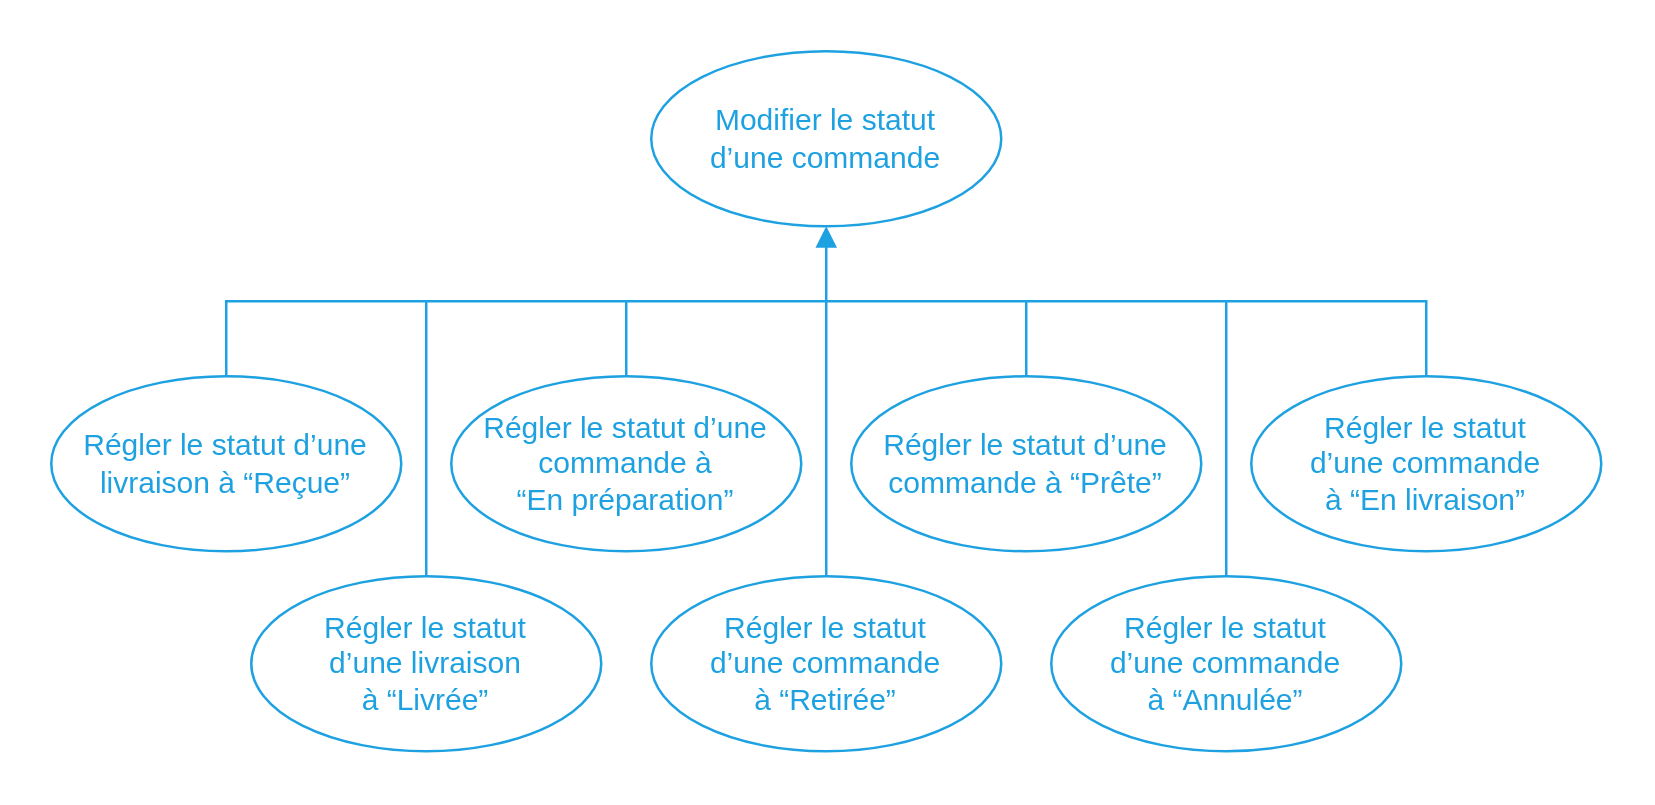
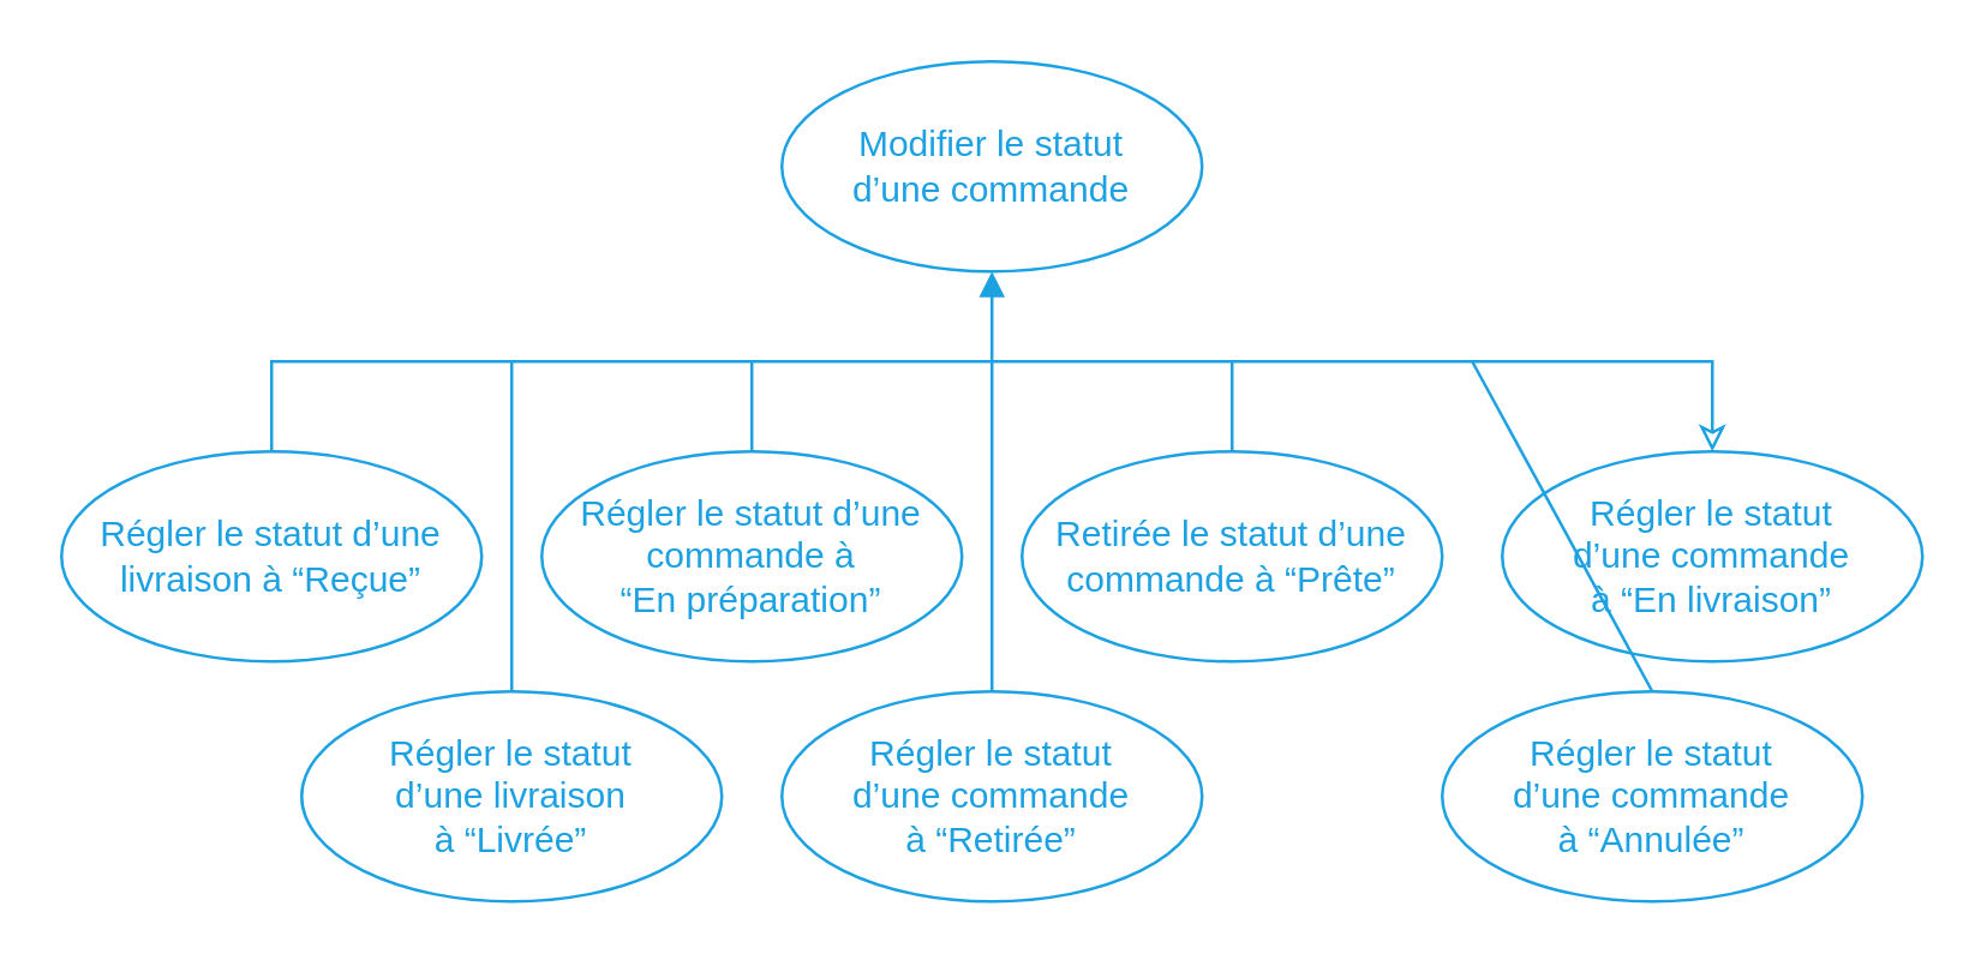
  <mxCell id="0" />
  <mxCell id="1" parent="0" />
  <mxCell id="2" value="&lt;font color=&quot;#1da1e1&quot;&gt;Modifier le statut &lt;br&gt;d’une commande&lt;/font&gt;" style="ellipse;whiteSpace=wrap;html=1;fillColor=none;strokeColor=#1DA1E1;" parent="1" vertex="1"><mxGeometry x="260" y="20" width="140" height="70" as="geometry" /></mxCell>
- <mxCell id="3" style="edgeStyle=orthogonalEdgeStyle;rounded=0;orthogonalLoop=1;jettySize=auto;html=1;exitX=0.5;exitY=0;exitDx=0;exitDy=0;entryX=0.5;entryY=0;entryDx=0;entryDy=0;strokeColor=#1DA1E1;endArrow=none;endFill=0;" parent="1" source="4" target="8" edge="1"><mxGeometry relative="1" as="geometry"><Array as="points"><mxPoint x="90" y="120" /><mxPoint x="570" y="120" /></Array></mxGeometry></mxCell>
+ <mxCell id="3" style="edgeStyle=orthogonalEdgeStyle;rounded=0;orthogonalLoop=1;jettySize=auto;html=1;exitX=0.5;exitY=0;exitDx=0;exitDy=0;entryX=0.5;entryY=0;entryDx=0;entryDy=0;strokeColor=#1DA1E1;endArrow=classic;endFill=0;" parent="1" source="4" target="8" edge="1"><mxGeometry relative="1" as="geometry"><Array as="points"><mxPoint x="90" y="120" /><mxPoint x="570" y="120" /></Array></mxGeometry></mxCell>
  <mxCell id="4" value="&lt;font color=&quot;#1da1e1&quot;&gt;Régler le statut d’une livraison à “Reçue”&lt;/font&gt;" style="ellipse;whiteSpace=wrap;html=1;fillColor=none;strokeColor=#1DA1E1;" parent="1" vertex="1"><mxGeometry x="20" y="150" width="140" height="70" as="geometry" /></mxCell>
  <mxCell id="5" style="edgeStyle=orthogonalEdgeStyle;rounded=0;orthogonalLoop=1;jettySize=auto;html=1;exitX=0.5;exitY=0;exitDx=0;exitDy=0;endArrow=none;endFill=0;strokeColor=#1DA1E1;" parent="1" source="6" edge="1"><mxGeometry relative="1" as="geometry"><mxPoint x="250" y="120" as="targetPoint" /></mxGeometry></mxCell>
  <mxCell id="6" value="&lt;font color=&quot;#1da1e1&quot;&gt;Régler le statut d’une commande à &lt;br&gt;“En préparation”&lt;/font&gt;" style="ellipse;whiteSpace=wrap;html=1;fillColor=none;strokeColor=#1DA1E1;" parent="1" vertex="1"><mxGeometry x="180" y="150" width="140" height="70" as="geometry" /></mxCell>
- <mxCell id="7" value="&lt;font color=&quot;#1da1e1&quot;&gt;Régler le statut d’une commande à “Prête”&lt;/font&gt;" style="ellipse;whiteSpace=wrap;html=1;fillColor=none;strokeColor=#1DA1E1;" parent="1" vertex="1"><mxGeometry x="340" y="150" width="140" height="70" as="geometry" /></mxCell>
+ <mxCell id="7" value="&lt;font color=&quot;#1da1e1&quot;&gt;Retirée le statut d’une commande à “Prête”&lt;/font&gt;" style="ellipse;whiteSpace=wrap;html=1;fillColor=none;strokeColor=#1DA1E1;" parent="1" vertex="1"><mxGeometry x="340" y="150" width="140" height="70" as="geometry" /></mxCell>
  <mxCell id="8" value="&lt;font color=&quot;#1da1e1&quot;&gt;Régler le statut &lt;br&gt;d’une commande &lt;br&gt;à “En livraison”&lt;/font&gt;" style="ellipse;whiteSpace=wrap;html=1;fillColor=none;strokeColor=#1DA1E1;" parent="1" vertex="1"><mxGeometry x="500" y="150" width="140" height="70" as="geometry" /></mxCell>
  <mxCell id="9" value="&lt;font color=&quot;#1da1e1&quot;&gt;Régler le statut &lt;br&gt;d’une livraison &lt;br&gt;à “Livrée”&lt;/font&gt;" style="ellipse;whiteSpace=wrap;html=1;fillColor=none;strokeColor=#1DA1E1;" parent="1" vertex="1"><mxGeometry x="100" y="230" width="140" height="70" as="geometry" /></mxCell>
  <mxCell id="10" value="&lt;font color=&quot;#1da1e1&quot;&gt;Régler le statut &lt;br&gt;d’une commande &lt;br&gt;à “Retirée”&lt;/font&gt;" style="ellipse;whiteSpace=wrap;html=1;fillColor=none;strokeColor=#1DA1E1;" parent="1" vertex="1"><mxGeometry x="260" y="230" width="140" height="70" as="geometry" /></mxCell>
- <mxCell id="11" value="&lt;font color=&quot;#1da1e1&quot;&gt;Régler le statut &lt;br&gt;d’une commande &lt;br&gt;à “Annulée”&lt;/font&gt;" style="ellipse;whiteSpace=wrap;html=1;fillColor=none;strokeColor=#1DA1E1;" parent="1" vertex="1"><mxGeometry x="420" y="230" width="140" height="70" as="geometry" /></mxCell>
+ <mxCell id="11" value="&lt;font color=&quot;#1da1e1&quot;&gt;Régler le statut &lt;br&gt;d’une commande &lt;br&gt;à “Annulée”&lt;/font&gt;" style="ellipse;whiteSpace=wrap;html=1;fillColor=none;strokeColor=#1DA1E1;" parent="1" vertex="1"><mxGeometry x="480" y="230" width="140" height="70" as="geometry" /></mxCell>
  <mxCell id="12" style="rounded=0;orthogonalLoop=1;jettySize=auto;html=1;exitX=0.5;exitY=0;exitDx=0;exitDy=0;endArrow=none;endFill=0;strokeColor=#1DA1E1;" parent="1" source="9" edge="1"><mxGeometry relative="1" as="geometry"><mxPoint x="170" y="120" as="targetPoint" /><mxPoint x="260" y="160" as="sourcePoint" /></mxGeometry></mxCell>
  <mxCell id="13" style="rounded=0;orthogonalLoop=1;jettySize=auto;html=1;exitX=0.5;exitY=0;exitDx=0;exitDy=0;endArrow=none;endFill=0;strokeColor=#1DA1E1;" parent="1" source="11" edge="1"><mxGeometry relative="1" as="geometry"><mxPoint x="490" y="120" as="targetPoint" /><mxPoint x="340" y="240" as="sourcePoint" /></mxGeometry></mxCell>
  <mxCell id="14" style="rounded=0;orthogonalLoop=1;jettySize=auto;html=1;endArrow=block;endFill=1;strokeColor=#1DA1E1;exitX=0.5;exitY=0;exitDx=0;exitDy=0;" parent="1" source="10" edge="1"><mxGeometry relative="1" as="geometry"><mxPoint x="330" y="90" as="targetPoint" /><mxPoint x="330" y="150" as="sourcePoint" /></mxGeometry></mxCell>
  <mxCell id="15" style="edgeStyle=orthogonalEdgeStyle;rounded=0;orthogonalLoop=1;jettySize=auto;html=1;exitX=0.5;exitY=0;exitDx=0;exitDy=0;endArrow=none;endFill=0;strokeColor=#1DA1E1;" parent="1" source="7" edge="1"><mxGeometry relative="1" as="geometry"><mxPoint x="410" y="120" as="targetPoint" /><mxPoint x="260" y="160" as="sourcePoint" /></mxGeometry></mxCell>
